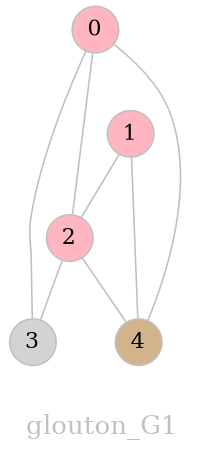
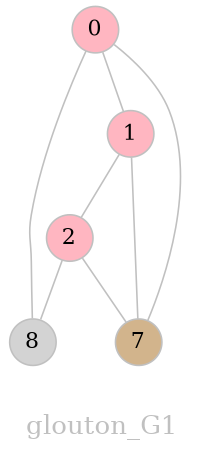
  graph {
    fontcolor=grey
    fontsize=16
    label=glouton_G1
    node [color=grey fillcolor=lightpink fixedsize=true fontsize=14 shape=circle style=filled]
    edge [arrowsize=0.7 color=grey fontcolor=grey fontsize=12]
    2 [width=0.4]
-   3 [fillcolor=lightgrey width=0.4]
-   4 [fillcolor=tan width=0.4]
+   3 [fillcolor=lightgrey width=0.4 label=8]
+   4 [fillcolor=tan width=0.4 label=7]
    0 [width=0.4]
    1 [width=0.4]
    2 -- 3
    2 -- 4
-   0 -- 2
+   0 -- 1
    0 -- 3
    0 -- 4
    1 -- 2
    1 -- 4
  }
